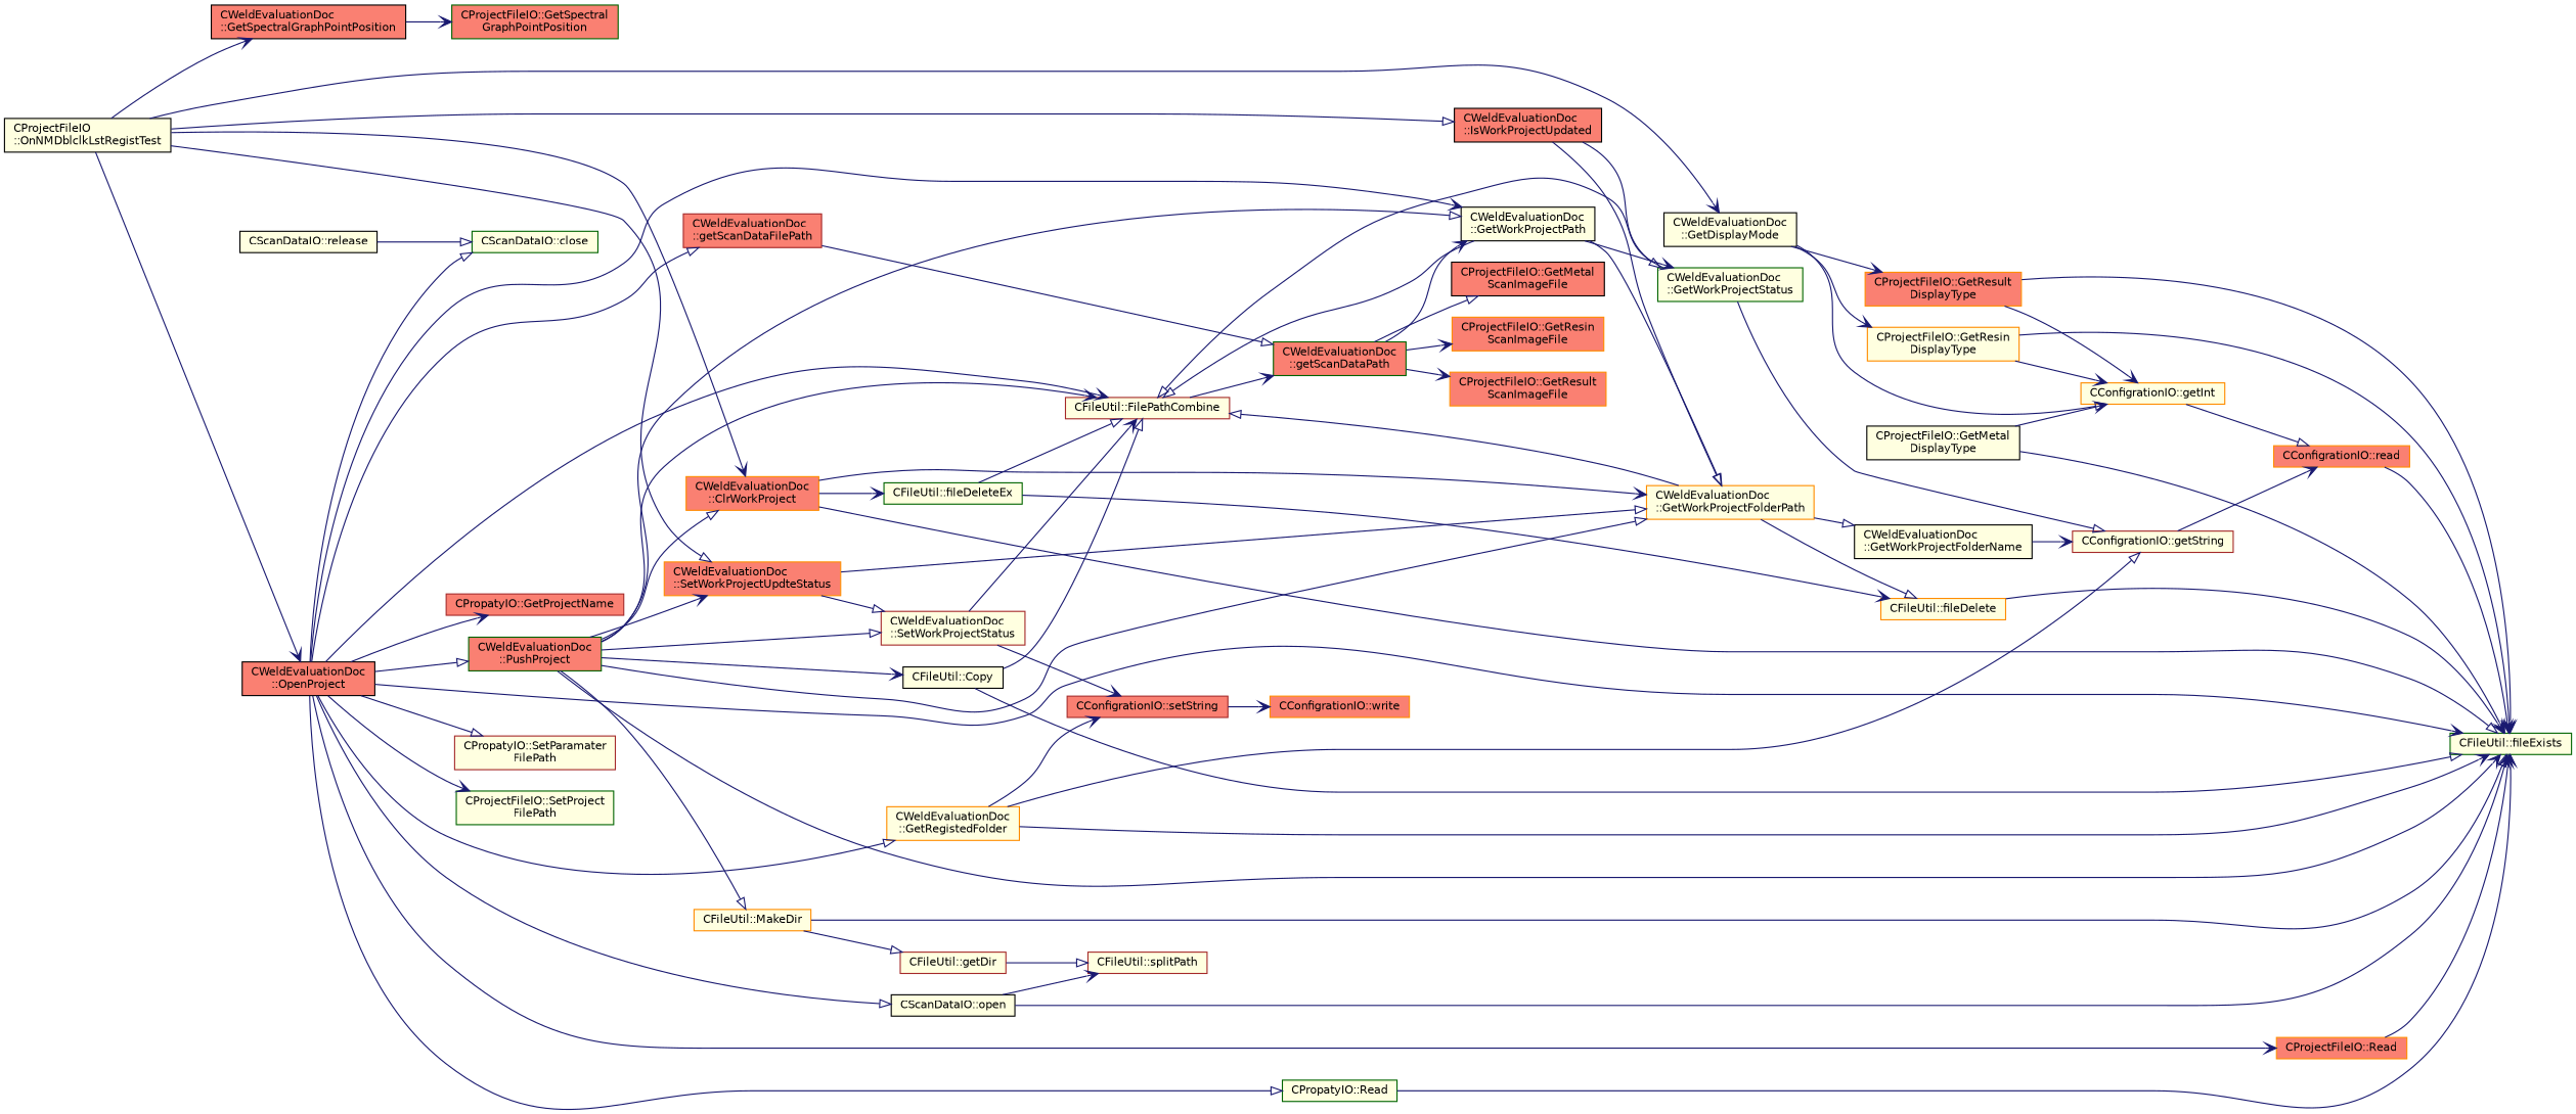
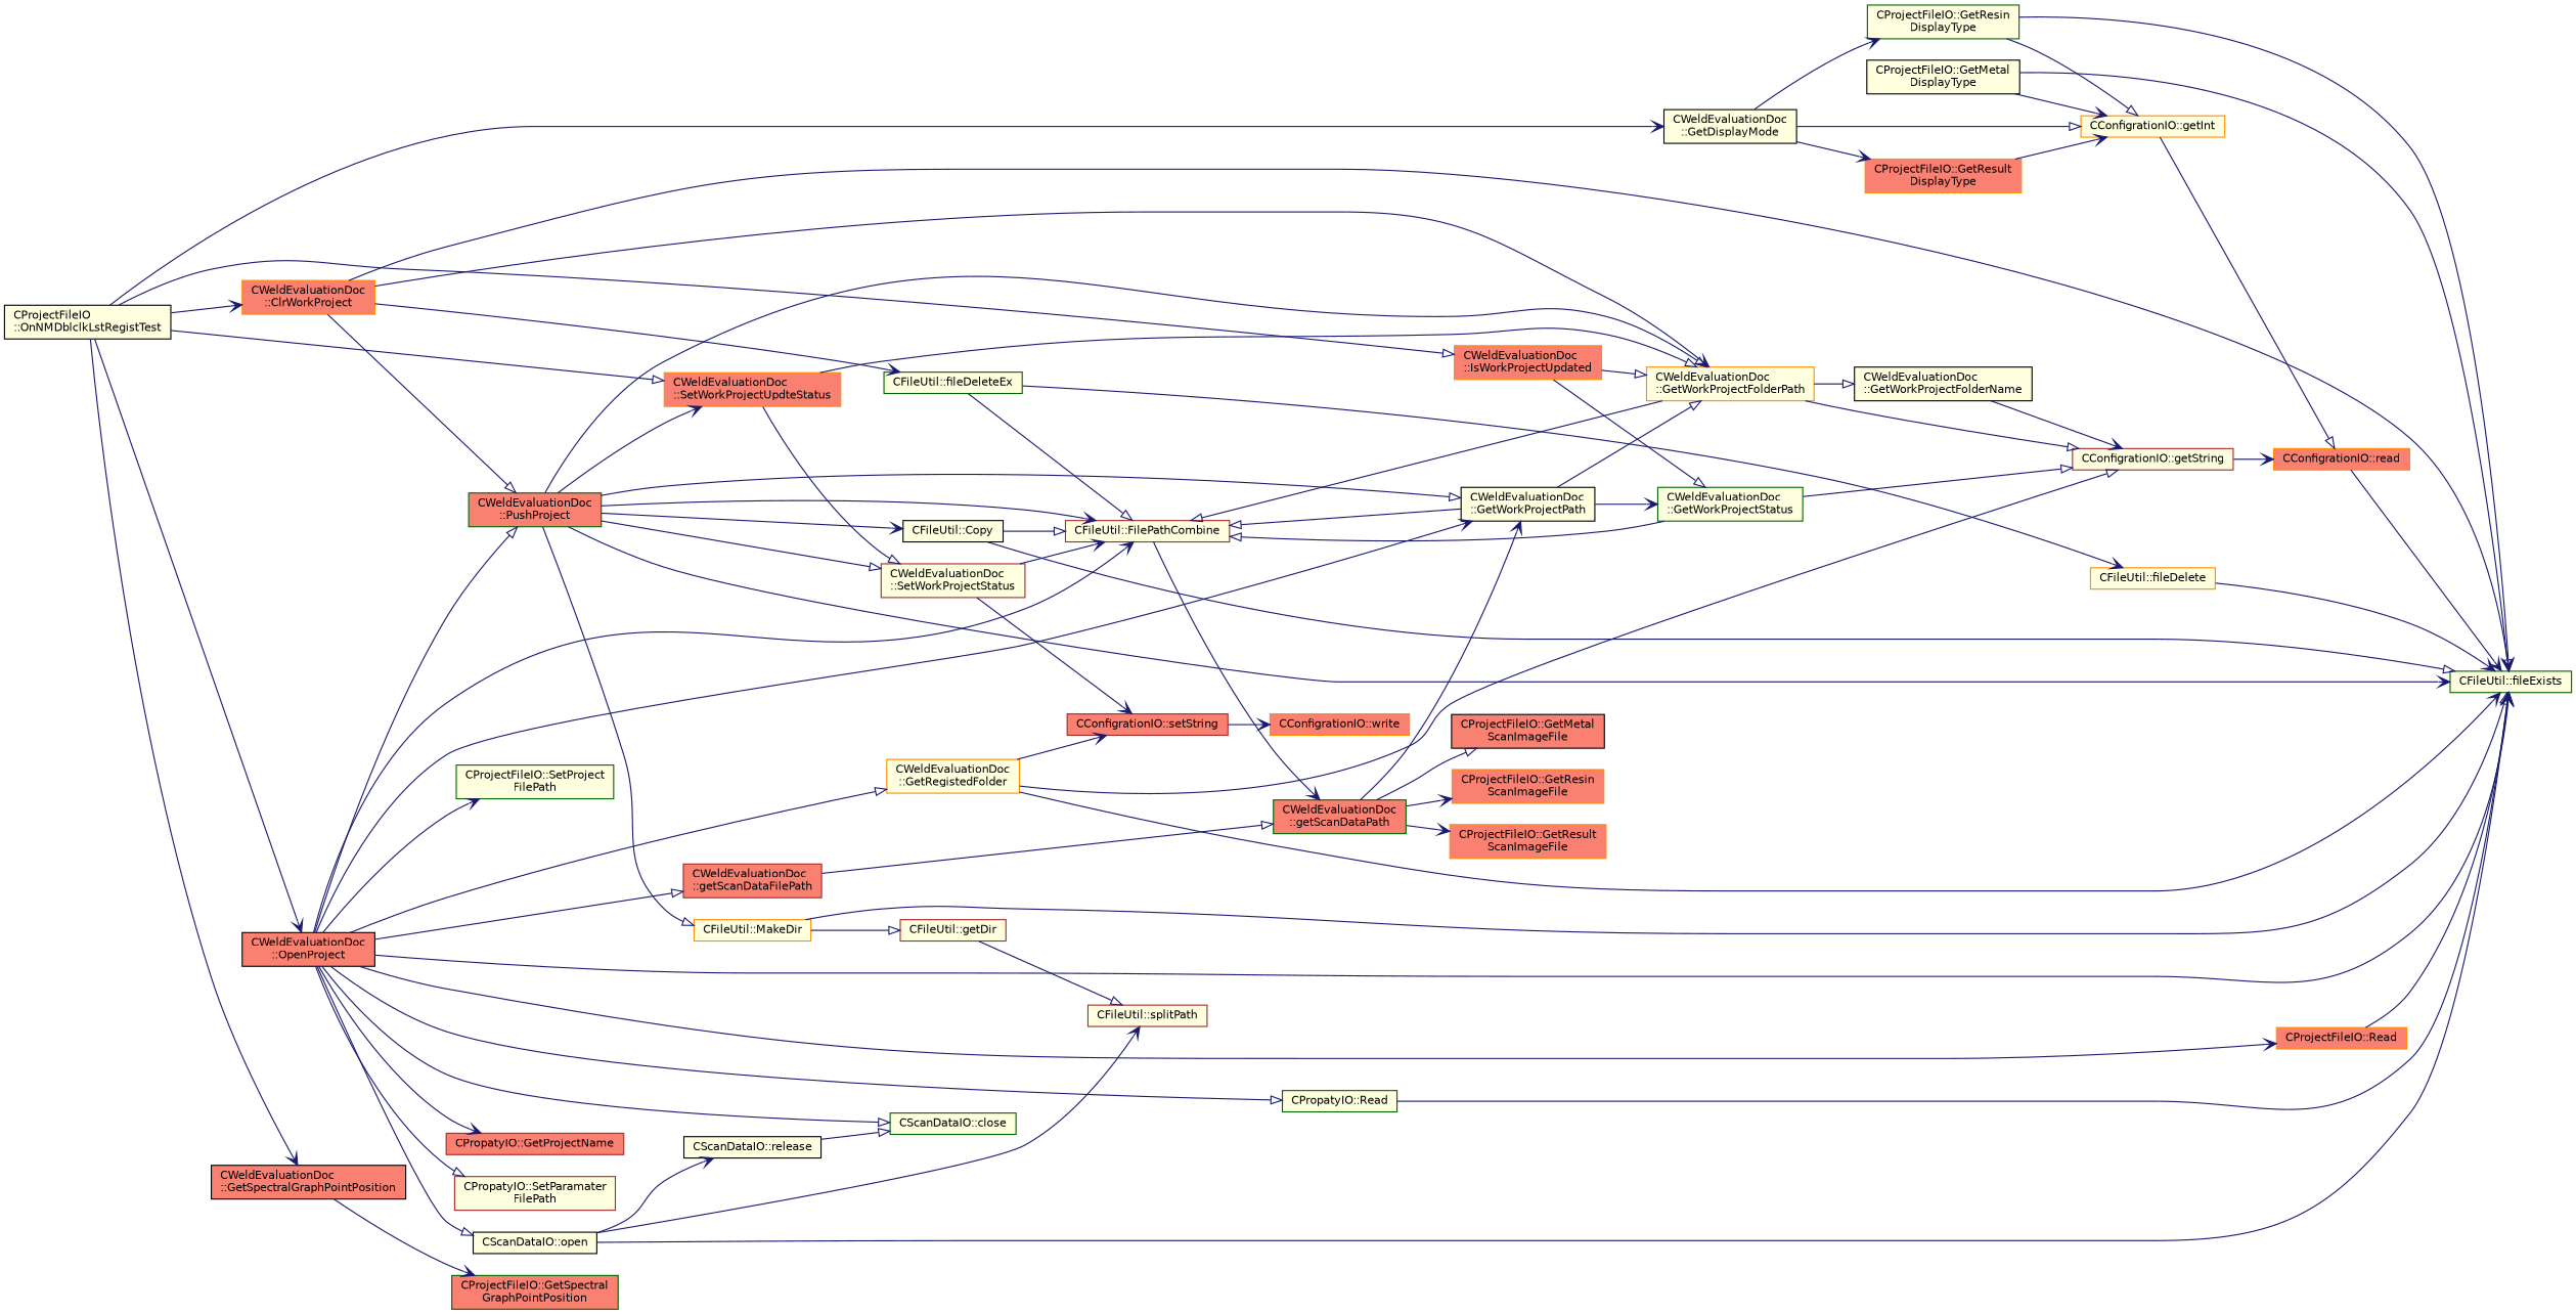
  digraph {
    rankdir=LR
    node [color=darkorange fillcolor=lightyellow fontname=Helvetica fontsize=10 shape=record style=filled]
    edge [arrowhead=vee color=midnightblue fontname=Helvetica fontsize=10 labelfontname=Helvetica labelfontsize=10 style=solid]
    n1 [color=black fontcolor=black height=0.2 label="CProjectFileIO\l::OnNMDblclkLstRegistTest" width=0.4]
    n2 [fillcolor=salmon height=0.2 label="CWeldEvaluationDoc\l::ClrWorkProject" width=0.4]
    n3 [color=black height=0.2 label="CWeldEvaluationDoc\l::GetDisplayMode" width=0.4]
    n4 [color=black fillcolor=salmon height=0.2 label="CWeldEvaluationDoc\l::GetSpectralGraphPointPosition" width=0.4]
-   n5 [color=black fillcolor=salmon height=0.2 label="CWeldEvaluationDoc\l::IsWorkProjectUpdated" width=0.4]
+   n5 [fillcolor=salmon height=0.2 label="CWeldEvaluationDoc\l::IsWorkProjectUpdated" width=0.4]
    n6 [color=black fillcolor=salmon height=0.2 label="CWeldEvaluationDoc\l::OpenProject" width=0.4]
    n7 [fillcolor=salmon height=0.2 label="CWeldEvaluationDoc\l::SetWorkProjectUpdteStatus" width=0.4]
    n8 [color=darkgreen height=0.2 label="CFileUtil::fileDeleteEx" width=0.4]
    n9 [color=darkgreen height=0.2 label="CFileUtil::fileExists" width=0.4]
    n10 [height=0.2 label="CWeldEvaluationDoc\l::GetWorkProjectFolderPath" width=0.4]
-   n11 [height=0.2 label="CProjectFileIO::GetResin\lDisplayType" width=0.4]
+   n11 [color=darkgreen height=0.2 label="CProjectFileIO::GetResin\lDisplayType" width=0.4]
    n12 [fillcolor=salmon height=0.2 label="CProjectFileIO::GetResult\lDisplayType" width=0.4]
    n13 [height=0.2 label="CConfigrationIO::getInt" width=0.4]
    n14 [color=darkgreen fillcolor=salmon height=0.2 label="CProjectFileIO::GetSpectral\lGraphPointPosition" width=0.4]
    n15 [color=darkgreen height=0.2 label="CWeldEvaluationDoc\l::GetWorkProjectStatus" width=0.4]
    n16 [color=brown height=0.2 label="CFileUtil::FilePathCombine" width=0.4]
    n17 [color=darkgreen height=0.2 label="CScanDataIO::close" width=0.4]
    n18 [color=brown fillcolor=salmon height=0.2 label="CPropatyIO::GetProjectName" width=0.4]
    n19 [height=0.2 label="CWeldEvaluationDoc\l::GetRegistedFolder" width=0.4]
    n20 [color=brown fillcolor=salmon height=0.2 label="CWeldEvaluationDoc\l::getScanDataFilePath" width=0.4]
    n21 [color=black height=0.2 label="CWeldEvaluationDoc\l::GetWorkProjectPath" width=0.4]
    n22 [color=black height=0.2 label="CScanDataIO::open" width=0.4]
    n23 [color=darkgreen fillcolor=salmon height=0.2 label="CWeldEvaluationDoc\l::PushProject" width=0.4]
    n24 [fillcolor=salmon height=0.2 label="CProjectFileIO::Read" width=0.4]
    n25 [color=darkgreen height=0.2 label="CPropatyIO::Read" width=0.4]
    n26 [color=brown height=0.2 label="CPropatyIO::SetParamater\lFilePath" width=0.4]
    n27 [color=darkgreen height=0.2 label="CProjectFileIO::SetProject\lFilePath" width=0.4]
    n28 [color=brown height=0.2 label="CWeldEvaluationDoc\l::SetWorkProjectStatus" width=0.4]
    n29 [height=0.2 label="CFileUtil::fileDelete" width=0.4]
    n30 [color=brown height=0.2 label="CConfigrationIO::getString" width=0.4]
    n31 [color=black height=0.2 label="CWeldEvaluationDoc\l::GetWorkProjectFolderName" width=0.4]
    n32 [color=darkgreen fillcolor=salmon height=0.2 label="CWeldEvaluationDoc\l::getScanDataPath" width=0.4]
    n33 [fillcolor=salmon height=0.2 label="CConfigrationIO::read" width=0.4]
    n34 [color=black height=0.2 label="CProjectFileIO::GetMetal\lDisplayType" width=0.4]
    n35 [color=brown fillcolor=salmon height=0.2 label="CConfigrationIO::setString" width=0.4]
    n36 [color=black height=0.2 label="CScanDataIO::release" width=0.4]
    n37 [color=brown height=0.2 label="CFileUtil::splitPath" width=0.4]
    n38 [color=black height=0.2 label="CFileUtil::Copy" width=0.4]
    n39 [height=0.2 label="CFileUtil::MakeDir" width=0.4]
    n40 [fillcolor=salmon height=0.2 label="CConfigrationIO::write" width=0.4]
    n41 [color=black fillcolor=salmon height=0.2 label="CProjectFileIO::GetMetal\lScanImageFile" width=0.4]
    n42 [fillcolor=salmon height=0.2 label="CProjectFileIO::GetResin\lScanImageFile" width=0.4]
    n43 [fillcolor=salmon height=0.2 label="CProjectFileIO::GetResult\lScanImageFile" width=0.4]
    n44 [color=brown height=0.2 label="CFileUtil::getDir" width=0.4]
    n1 -> n2
    n1 -> n3
    n1 -> n4
    n1 -> n5 [arrowhead=onormal]
    n1 -> n6
    n1 -> n7 [arrowhead=onormal]
    n2 -> n8
    n2 -> n9 [arrowhead=onormal]
    n2 -> n10
    n3 -> n11
    n3 -> n12
    n3 -> n13 [arrowhead=onormal]
    n4 -> n14
    n5 -> n10 [arrowhead=onormal]
    n5 -> n15 [arrowhead=onormal]
    n6 -> n9
    n6 -> n16
    n6 -> n17 [arrowhead=onormal]
    n6 -> n18
    n6 -> n19 [arrowhead=onormal]
    n6 -> n20 [arrowhead=onormal]
    n6 -> n21
    n6 -> n22 [arrowhead=onormal]
    n6 -> n23 [arrowhead=onormal]
    n6 -> n24
    n6 -> n25 [arrowhead=onormal]
    n6 -> n26 [arrowhead=onormal]
    n6 -> n27
    n7 -> n10 [arrowhead=onormal]
    n7 -> n28 [arrowhead=onormal]
    n8 -> n16 [arrowhead=onormal]
    n8 -> n29
    n10 -> n16 [arrowhead=onormal]
-   n10 -> n29 [arrowhead=onormal]
+   n10 -> n30 [arrowhead=onormal]
    n10 -> n31 [arrowhead=onormal]
    n11 -> n9
-   n11 -> n13
-   n12 -> n9
+   n11 -> n13 [arrowhead=onormal]
    n12 -> n13
    n13 -> n33 [arrowhead=onormal]
    n15 -> n16 [arrowhead=onormal]
    n15 -> n30 [arrowhead=onormal]
    n16 -> n32
    n19 -> n9
    n19 -> n30 [arrowhead=onormal]
    n19 -> n35
    n20 -> n32 [arrowhead=onormal]
    n21 -> n10 [arrowhead=onormal]
    n21 -> n15
    n21 -> n16 [arrowhead=onormal]
    n22 -> n9
+   n22 -> n36
    n22 -> n37
-   n23 -> n2 [arrowhead=onormal]
+   n2 -> n23 [arrowhead=onormal]
    n23 -> n7
    n23 -> n9
    n23 -> n10 [arrowhead=onormal]
    n23 -> n16
    n23 -> n21 [arrowhead=onormal]
    n23 -> n28 [arrowhead=onormal]
    n23 -> n38
    n23 -> n39 [arrowhead=onormal]
    n24 -> n9
    n25 -> n9
    n28 -> n16
    n28 -> n35
    n29 -> n9
    n30 -> n33
    n31 -> n30
    n32 -> n21
    n32 -> n41 [arrowhead=onormal]
    n32 -> n42
    n32 -> n43
    n33 -> n9
    n34 -> n9
    n34 -> n13
    n35 -> n40
    n36 -> n17 [arrowhead=onormal]
    n38 -> n9 [arrowhead=onormal]
    n38 -> n16 [arrowhead=onormal]
    n39 -> n9 [arrowhead=onormal]
    n39 -> n44 [arrowhead=onormal]
    n44 -> n37 [arrowhead=onormal]
  }
